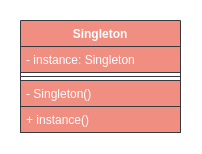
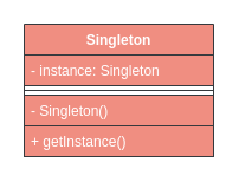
  <mxCell id="0" />
  <mxCell id="1" parent="0" />
  <mxCell id="2" value="Singleton" style="swimlane;fontStyle=1;align=center;verticalAlign=top;childLayout=stackLayout;horizontal=1;startSize=26;horizontalStack=0;resizeParent=1;resizeParentMax=0;resizeLast=0;collapsible=1;marginBottom=0;fillColor=#F08E81;strokeColor=#36393d;labelBackgroundColor=none;fontColor=#FFFFFF;" vertex="1" parent="1"><mxGeometry x="20" y="20" width="160" height="112" as="geometry"><mxRectangle x="200" y="240" width="100" height="26" as="alternateBounds" /></mxGeometry></mxCell>
  <mxCell id="3" value="- instance: Singleton" style="text;strokeColor=#36393d;fillColor=#F08E81;align=left;verticalAlign=top;spacingLeft=4;spacingRight=4;overflow=hidden;rotatable=0;points=[[0,0.5],[1,0.5]];portConstraint=eastwest;labelBackgroundColor=none;fontColor=#FFFFFF;" vertex="1" parent="2"><mxGeometry y="26" width="160" height="26" as="geometry" /></mxCell>
  <mxCell id="4" value="" style="line;strokeWidth=1;fillColor=#F08E81;align=left;verticalAlign=middle;spacingTop=-1;spacingLeft=3;spacingRight=3;rotatable=0;labelPosition=right;points=[];portConstraint=eastwest;strokeColor=#36393d;labelBackgroundColor=none;fontColor=#FFFFFF;" vertex="1" parent="2"><mxGeometry y="52" width="160" height="8" as="geometry" /></mxCell>
  <mxCell id="5" value="- Singleton()" style="text;strokeColor=#36393d;fillColor=#F08E81;align=left;verticalAlign=top;spacingLeft=4;spacingRight=4;overflow=hidden;rotatable=0;points=[[0,0.5],[1,0.5]];portConstraint=eastwest;labelBackgroundColor=none;fontColor=#FFFFFF;" vertex="1" parent="2"><mxGeometry y="60" width="160" height="26" as="geometry" /></mxCell>
- <mxCell id="6" value="+ instance()" style="text;strokeColor=#36393d;fillColor=#F08E81;align=left;verticalAlign=top;spacingLeft=4;spacingRight=4;overflow=hidden;rotatable=0;points=[[0,0.5],[1,0.5]];portConstraint=eastwest;labelBackgroundColor=none;fontColor=#FFFFFF;" vertex="1" parent="2"><mxGeometry y="86" width="160" height="26" as="geometry" /></mxCell>
+ <mxCell id="6" value="+ getInstance()" style="text;strokeColor=#36393d;fillColor=#F08E81;align=left;verticalAlign=top;spacingLeft=4;spacingRight=4;overflow=hidden;rotatable=0;points=[[0,0.5],[1,0.5]];portConstraint=eastwest;labelBackgroundColor=none;fontColor=#FFFFFF;" vertex="1" parent="2"><mxGeometry y="86" width="160" height="26" as="geometry" /></mxCell>
